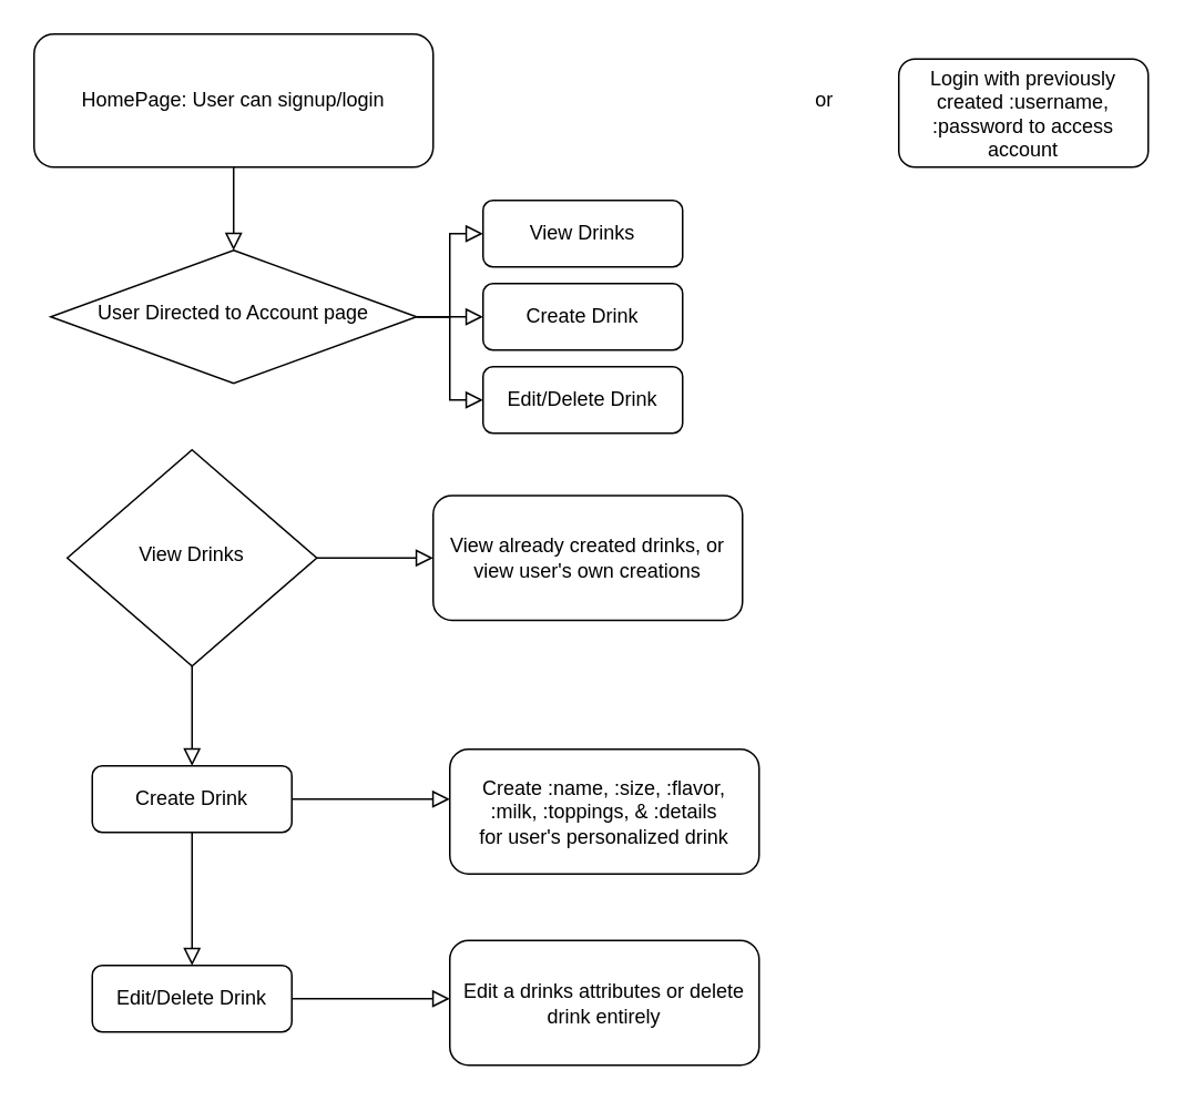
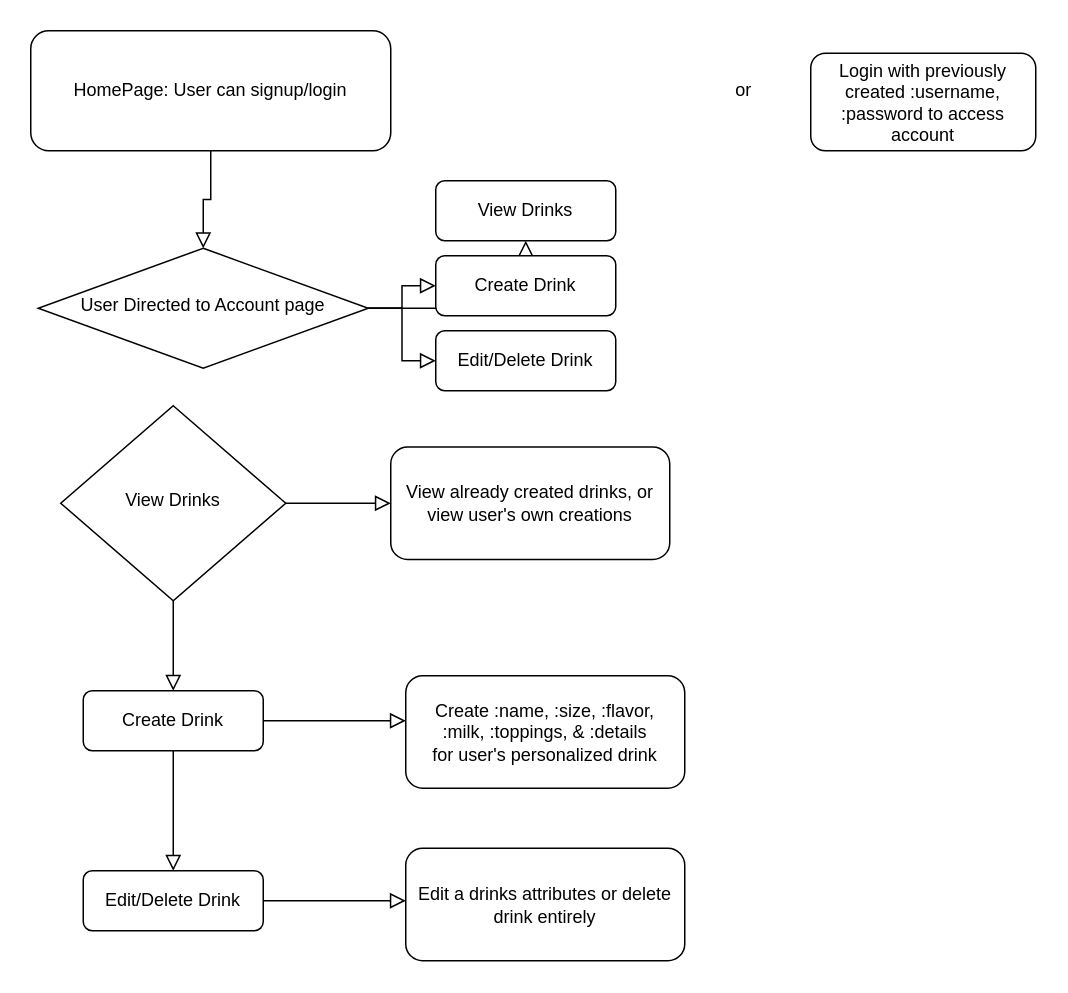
  <mxCell id="0" />
  <mxCell id="1" parent="0" />
  <mxCell id="2" value="" style="rounded=0;html=1;jettySize=auto;orthogonalLoop=1;fontSize=11;endArrow=block;endFill=0;endSize=8;strokeWidth=1;shadow=0;labelBackgroundColor=none;edgeStyle=orthogonalEdgeStyle;" parent="1" source="3" target="5" edge="1"><mxGeometry relative="1" as="geometry" /></mxCell>
  <mxCell id="3" value="HomePage: User can signup/login" style="rounded=1;whiteSpace=wrap;html=1;fontSize=12;glass=0;strokeWidth=1;shadow=0;" parent="1" vertex="1"><mxGeometry x="20" y="20" width="240" height="80" as="geometry" /></mxCell>
  <mxCell id="4" value="" style="edgeStyle=orthogonalEdgeStyle;rounded=0;html=1;jettySize=auto;orthogonalLoop=1;fontSize=11;endArrow=block;endFill=0;endSize=8;strokeWidth=1;shadow=0;labelBackgroundColor=none;" parent="1" source="5" target="6" edge="1"><mxGeometry y="10" relative="1" as="geometry"><mxPoint as="offset" /></mxGeometry></mxCell>
- <mxCell id="5" value="User Directed to Account page" style="rhombus;whiteSpace=wrap;html=1;shadow=0;fontFamily=Helvetica;fontSize=12;align=center;strokeWidth=1;spacing=6;spacingTop=-4;" parent="1" vertex="1"><mxGeometry x="30" y="150" width="220" height="80" as="geometry" /></mxCell>
+ <mxCell id="5" value="User Directed to Account page" style="rhombus;whiteSpace=wrap;html=1;shadow=0;fontFamily=Helvetica;fontSize=12;align=center;strokeWidth=1;spacing=6;spacingTop=-4;" parent="1" vertex="1"><mxGeometry x="25" y="165" width="220" height="80" as="geometry" /></mxCell>
  <mxCell id="6" value="View Drinks" style="rounded=1;whiteSpace=wrap;html=1;fontSize=12;glass=0;strokeWidth=1;shadow=0;" parent="1" vertex="1"><mxGeometry x="290" y="120" width="120" height="40" as="geometry" /></mxCell>
  <mxCell id="7" value="" style="rounded=0;html=1;jettySize=auto;orthogonalLoop=1;fontSize=11;endArrow=block;endFill=0;endSize=8;strokeWidth=1;shadow=0;labelBackgroundColor=none;edgeStyle=orthogonalEdgeStyle;" parent="1" source="9" target="10" edge="1"><mxGeometry x="0.333" y="20" relative="1" as="geometry"><mxPoint as="offset" /></mxGeometry></mxCell>
  <mxCell id="8" value="" style="edgeStyle=orthogonalEdgeStyle;rounded=0;html=1;jettySize=auto;orthogonalLoop=1;fontSize=11;endArrow=block;endFill=0;endSize=8;strokeWidth=1;shadow=0;labelBackgroundColor=none;" parent="1" source="9" target="11" edge="1"><mxGeometry y="10" relative="1" as="geometry"><mxPoint as="offset" /></mxGeometry></mxCell>
  <mxCell id="9" value="View Drinks" style="rhombus;whiteSpace=wrap;html=1;shadow=0;fontFamily=Helvetica;fontSize=12;align=center;strokeWidth=1;spacing=6;spacingTop=-4;" parent="1" vertex="1"><mxGeometry x="40" y="270" width="150" height="130" as="geometry" /></mxCell>
  <mxCell id="10" value="Create Drink" style="rounded=1;whiteSpace=wrap;html=1;fontSize=12;glass=0;strokeWidth=1;shadow=0;" parent="1" vertex="1"><mxGeometry x="55" y="460" width="120" height="40" as="geometry" /></mxCell>
  <mxCell id="11" value="View already created drinks, or view user's own creations" style="rounded=1;whiteSpace=wrap;html=1;fontSize=12;glass=0;strokeWidth=1;shadow=0;" parent="1" vertex="1"><mxGeometry x="260" y="297.5" width="186" height="75" as="geometry" /></mxCell>
  <mxCell id="12" value="Create Drink" style="rounded=1;whiteSpace=wrap;html=1;fontSize=12;glass=0;strokeWidth=1;shadow=0;" vertex="1" parent="1"><mxGeometry x="290" y="170" width="120" height="40" as="geometry" /></mxCell>
  <mxCell id="13" value="" style="edgeStyle=orthogonalEdgeStyle;rounded=0;html=1;jettySize=auto;orthogonalLoop=1;fontSize=11;endArrow=block;endFill=0;endSize=8;strokeWidth=1;shadow=0;labelBackgroundColor=none;exitX=1;exitY=0.5;exitDx=0;exitDy=0;entryX=0;entryY=0.5;entryDx=0;entryDy=0;" edge="1" parent="1" source="5" target="12"><mxGeometry y="10" relative="1" as="geometry"><mxPoint as="offset" /><mxPoint x="260" y="200" as="sourcePoint" /><mxPoint x="300" y="150" as="targetPoint" /></mxGeometry></mxCell>
  <mxCell id="14" value="Edit/Delete Drink" style="rounded=1;whiteSpace=wrap;html=1;fontSize=12;glass=0;strokeWidth=1;shadow=0;" vertex="1" parent="1"><mxGeometry x="290" y="220" width="120" height="40" as="geometry" /></mxCell>
  <mxCell id="15" value="" style="edgeStyle=orthogonalEdgeStyle;rounded=0;html=1;jettySize=auto;orthogonalLoop=1;fontSize=11;endArrow=block;endFill=0;endSize=8;strokeWidth=1;shadow=0;labelBackgroundColor=none;exitX=1;exitY=0.5;exitDx=0;exitDy=0;entryX=0;entryY=0.5;entryDx=0;entryDy=0;" edge="1" parent="1" source="5" target="14"><mxGeometry y="10" relative="1" as="geometry"><mxPoint as="offset" /><mxPoint x="260" y="200" as="sourcePoint" /><mxPoint x="300" y="150" as="targetPoint" /></mxGeometry></mxCell>
  <mxCell id="16" value="" style="edgeStyle=orthogonalEdgeStyle;rounded=0;html=1;jettySize=auto;orthogonalLoop=1;fontSize=11;endArrow=block;endFill=0;endSize=8;strokeWidth=1;shadow=0;labelBackgroundColor=none;exitX=1;exitY=0.5;exitDx=0;exitDy=0;" edge="1" parent="1" source="10"><mxGeometry y="10" relative="1" as="geometry"><mxPoint as="offset" /><mxPoint x="180" y="480" as="sourcePoint" /><mxPoint x="270" y="480" as="targetPoint" /><Array as="points" /></mxGeometry></mxCell>
  <mxCell id="17" value="Create :name, :size, :flavor,&lt;br&gt;:milk, :toppings, &amp;amp; :details&lt;br&gt;for user's personalized drink" style="rounded=1;whiteSpace=wrap;html=1;fontSize=12;glass=0;strokeWidth=1;shadow=0;" vertex="1" parent="1"><mxGeometry x="270" y="450" width="186" height="75" as="geometry" /></mxCell>
  <mxCell id="18" value="" style="edgeStyle=orthogonalEdgeStyle;rounded=0;html=1;jettySize=auto;orthogonalLoop=1;fontSize=11;endArrow=block;endFill=0;endSize=8;strokeWidth=1;shadow=0;labelBackgroundColor=none;exitX=0.5;exitY=1;exitDx=0;exitDy=0;" edge="1" parent="1" source="10"><mxGeometry y="10" relative="1" as="geometry"><mxPoint as="offset" /><mxPoint x="185" y="490" as="sourcePoint" /><mxPoint x="115" y="580" as="targetPoint" /><Array as="points"><mxPoint x="115" y="550" /><mxPoint x="115" y="550" /></Array></mxGeometry></mxCell>
  <mxCell id="19" value="Edit/Delete Drink" style="rounded=1;whiteSpace=wrap;html=1;fontSize=12;glass=0;strokeWidth=1;shadow=0;" vertex="1" parent="1"><mxGeometry x="55" y="580" width="120" height="40" as="geometry" /></mxCell>
  <mxCell id="20" value="" style="edgeStyle=orthogonalEdgeStyle;rounded=0;html=1;jettySize=auto;orthogonalLoop=1;fontSize=11;endArrow=block;endFill=0;endSize=8;strokeWidth=1;shadow=0;labelBackgroundColor=none;exitX=1;exitY=0.5;exitDx=0;exitDy=0;" edge="1" parent="1" source="19"><mxGeometry y="10" relative="1" as="geometry"><mxPoint as="offset" /><mxPoint x="185" y="490" as="sourcePoint" /><mxPoint x="270" y="600" as="targetPoint" /><Array as="points"><mxPoint x="260" y="600" /><mxPoint x="260" y="600" /></Array></mxGeometry></mxCell>
  <mxCell id="21" value="Edit a drinks attributes or delete&lt;br&gt;drink entirely&lt;br&gt;" style="rounded=1;whiteSpace=wrap;html=1;fontSize=12;glass=0;strokeWidth=1;shadow=0;" vertex="1" parent="1"><mxGeometry x="270" y="565" width="186" height="75" as="geometry" /></mxCell>
  <mxCell id="22" value="or" style="text;html=1;align=center;verticalAlign=middle;resizable=0;points=[];autosize=1;strokeColor=none;" vertex="1" parent="1"><mxGeometry x="480" y="50" width="30" height="20" as="geometry" /></mxCell>
  <mxCell id="23" value="Login with previously created :username, :password to access account" style="rounded=1;whiteSpace=wrap;html=1;fontSize=12;glass=0;strokeWidth=1;shadow=0;" vertex="1" parent="1"><mxGeometry x="540" y="35" width="150" height="65" as="geometry" /></mxCell>
